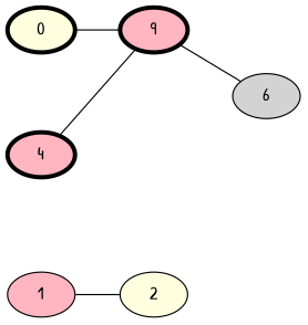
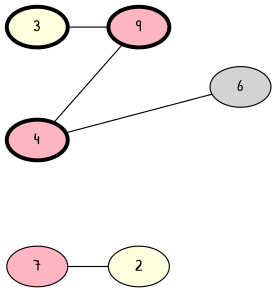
  graph {
    fontname="Patrick Hand"
    nodesep=0.8
    rankdir=LR
    node [fillcolor=lightpink fontname="Patrick Hand" style=filled]
    edge [fontname="Patrick Hand"]
-   1
+   1 [label=7]
    2 [fillcolor=lightyellow]
-   3 [fillcolor=lightyellow penwidth=3.5 label=0]
+   3 [fillcolor=lightyellow penwidth=3.5]
    4 [penwidth=3.5]
    n5 [label=9 penwidth=3.5]
    6 [fillcolor=lightgrey]
    subgraph sub_1 {
      1
      2
    }
    subgraph sub_2 {
      3
      4
    }
    subgraph sub_3 {
      n5
      6
    }
    1 -- 2
    3 -- n5
    4 -- n5
-   n5 -- 6
+   4 -- 6
  }
